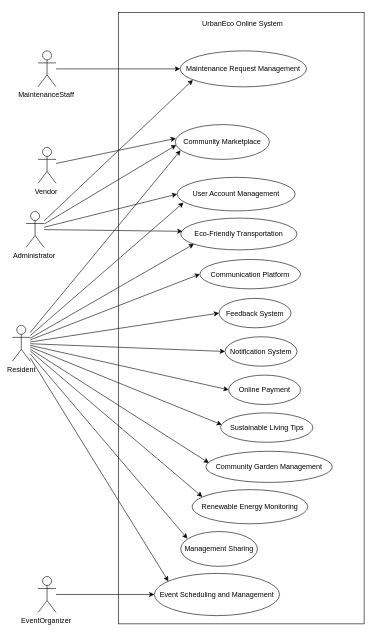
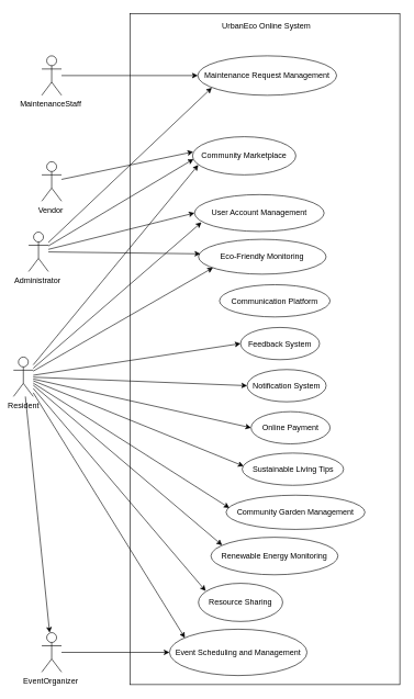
  <mxCell id="0" />
  <mxCell id="1" parent="0" />
  <mxCell id="2" value="" style="group" vertex="1" connectable="0" parent="1"><mxGeometry x="197" y="20" width="410" height="1020" as="geometry" /></mxCell>
  <mxCell id="3" value="" style="rounded=0;whiteSpace=wrap;html=1;" vertex="1" parent="2"><mxGeometry width="410" height="1020" as="geometry" /></mxCell>
  <mxCell id="4" value="UrbanEco Online System" style="text;html=1;align=center;verticalAlign=middle;resizable=0;points=[];autosize=1;strokeColor=none;fillColor=none;" vertex="1" parent="2"><mxGeometry x="130" y="5.774" width="153" height="26" as="geometry" /></mxCell>
  <mxCell id="5" style="edgeStyle=none;rounded=0;orthogonalLoop=1;jettySize=auto;html=1;entryX=0;entryY=0.5;entryDx=0;entryDy=0;" edge="1" parent="1" source="16" target="17"><mxGeometry relative="1" as="geometry"><mxPoint x="325" y="443" as="targetPoint" /></mxGeometry></mxCell>
  <mxCell id="6" style="edgeStyle=none;rounded=0;orthogonalLoop=1;jettySize=auto;html=1;entryX=0;entryY=0.5;entryDx=0;entryDy=0;" edge="1" parent="1" source="16" target="18"><mxGeometry relative="1" as="geometry" /></mxCell>
  <mxCell id="7" style="edgeStyle=none;rounded=0;orthogonalLoop=1;jettySize=auto;html=1;entryX=0.056;entryY=0.74;entryDx=0;entryDy=0;entryPerimeter=0;" edge="1" parent="1" source="16" target="19"><mxGeometry relative="1" as="geometry" /></mxCell>
  <mxCell id="8" style="edgeStyle=none;rounded=0;orthogonalLoop=1;jettySize=auto;html=1;entryX=0.014;entryY=0.404;entryDx=0;entryDy=0;entryPerimeter=0;" edge="1" parent="1" source="16" target="20"><mxGeometry relative="1" as="geometry" /></mxCell>
  <mxCell id="9" style="edgeStyle=none;rounded=0;orthogonalLoop=1;jettySize=auto;html=1;entryX=0.114;entryY=0.814;entryDx=0;entryDy=0;entryPerimeter=0;" edge="1" parent="1" source="16" target="23"><mxGeometry relative="1" as="geometry" /></mxCell>
  <mxCell id="10" style="edgeStyle=none;rounded=0;orthogonalLoop=1;jettySize=auto;html=1;entryX=0.088;entryY=0.211;entryDx=0;entryDy=0;entryPerimeter=0;" edge="1" parent="1" source="16" target="24"><mxGeometry relative="1" as="geometry" /></mxCell>
  <mxCell id="11" style="edgeStyle=none;rounded=0;orthogonalLoop=1;jettySize=auto;html=1;entryX=0;entryY=0.5;entryDx=0;entryDy=0;" edge="1" parent="1" source="16" target="28"><mxGeometry relative="1" as="geometry" /></mxCell>
  <mxCell id="12" style="edgeStyle=none;rounded=0;orthogonalLoop=1;jettySize=auto;html=1;entryX=0.086;entryY=0.201;entryDx=0;entryDy=0;entryPerimeter=0;" edge="1" parent="1" source="16" target="26"><mxGeometry relative="1" as="geometry" /></mxCell>
  <mxCell id="13" style="edgeStyle=none;rounded=0;orthogonalLoop=1;jettySize=auto;html=1;entryX=0.054;entryY=0.753;entryDx=0;entryDy=0;entryPerimeter=0;" edge="1" parent="1" source="16" target="25"><mxGeometry relative="1" as="geometry" /></mxCell>
- <mxCell id="14" style="edgeStyle=none;rounded=0;orthogonalLoop=1;jettySize=auto;html=1;entryX=0;entryY=0.5;entryDx=0;entryDy=0;" edge="1" parent="1" source="16" target="27"><mxGeometry relative="1" as="geometry" /></mxCell>
+ <mxCell id="14" style="edgeStyle=none;rounded=0;orthogonalLoop=1;jettySize=auto;html=1;" edge="1" parent="1" source="16" target="30"><mxGeometry relative="1" as="geometry" /></mxCell>
  <mxCell id="15" style="edgeStyle=none;rounded=0;orthogonalLoop=1;jettySize=auto;html=1;entryX=0.112;entryY=0.187;entryDx=0;entryDy=0;entryPerimeter=0;" edge="1" parent="1" source="16" target="31"><mxGeometry relative="1" as="geometry" /></mxCell>
  <mxCell id="16" value="Resident" style="shape=umlActor;verticalLabelPosition=bottom;verticalAlign=top;html=1;outlineConnect=0;" vertex="1" parent="1"><mxGeometry x="20" y="542" width="30" height="60" as="geometry" /></mxCell>
  <mxCell id="17" value="Notification System" style="ellipse;whiteSpace=wrap;html=1;" vertex="1" parent="1"><mxGeometry x="375" y="561" width="120" height="49" as="geometry" /></mxCell>
  <mxCell id="18" value="Online Payment" style="ellipse;whiteSpace=wrap;html=1;" vertex="1" parent="1"><mxGeometry x="381" y="625" width="120" height="49" as="geometry" /></mxCell>
  <mxCell id="19" value="Community Marketplace" style="ellipse;whiteSpace=wrap;html=1;" vertex="1" parent="1"><mxGeometry x="292" y="207" width="157" height="58" as="geometry" /></mxCell>
  <mxCell id="20" value="Sustainable Living Tips" style="ellipse;whiteSpace=wrap;html=1;" vertex="1" parent="1"><mxGeometry x="367.5" y="688" width="154" height="49" as="geometry" /></mxCell>
  <mxCell id="21" value="Community Garden Management" style="ellipse;whiteSpace=wrap;html=1;" vertex="1" parent="1"><mxGeometry x="343" y="752" width="211" height="52" as="geometry" /></mxCell>
  <mxCell id="22" style="edgeStyle=none;rounded=0;orthogonalLoop=1;jettySize=auto;html=1;entryX=0.024;entryY=0.374;entryDx=0;entryDy=0;entryPerimeter=0;" edge="1" parent="1" source="16" target="21"><mxGeometry relative="1" as="geometry" /></mxCell>
- <mxCell id="23" value="Eco-Friendly Transportation" style="ellipse;whiteSpace=wrap;html=1;" vertex="1" parent="1"><mxGeometry x="301" y="363" width="194" height="53" as="geometry" /></mxCell>
+ <mxCell id="23" value="Eco-Friendly Monitoring" style="ellipse;whiteSpace=wrap;html=1;" vertex="1" parent="1"><mxGeometry x="301" y="363" width="194" height="53" as="geometry" /></mxCell>
  <mxCell id="24" value="Renewable Energy Monitoring" style="ellipse;whiteSpace=wrap;html=1;" vertex="1" parent="1"><mxGeometry x="320" y="816" width="193" height="57" as="geometry" /></mxCell>
  <mxCell id="25" value="User Account Management" style="ellipse;whiteSpace=wrap;html=1;" vertex="1" parent="1"><mxGeometry x="295" y="295" width="197" height="56" as="geometry" /></mxCell>
- <mxCell id="26" value="Management Sharing" style="ellipse;whiteSpace=wrap;html=1;" vertex="1" parent="1"><mxGeometry x="301" y="886" width="128" height="58" as="geometry" /></mxCell>
+ <mxCell id="26" value="Resource Sharing" style="ellipse;whiteSpace=wrap;html=1;" vertex="1" parent="1"><mxGeometry x="301" y="886" width="128" height="58" as="geometry" /></mxCell>
  <mxCell id="27" value="Communication Platform" style="ellipse;whiteSpace=wrap;html=1;" vertex="1" parent="1"><mxGeometry x="333" y="432" width="168" height="49" as="geometry" /></mxCell>
  <mxCell id="28" value="Feedback System" style="ellipse;whiteSpace=wrap;html=1;" vertex="1" parent="1"><mxGeometry x="365" y="497" width="120" height="49" as="geometry" /></mxCell>
  <mxCell id="29" style="edgeStyle=none;rounded=0;orthogonalLoop=1;jettySize=auto;html=1;entryX=0;entryY=0.5;entryDx=0;entryDy=0;" edge="1" parent="1" source="30" target="31"><mxGeometry relative="1" as="geometry" /></mxCell>
  <mxCell id="30" value="EventOrganizer&amp;nbsp;" style="shape=umlActor;verticalLabelPosition=bottom;verticalAlign=top;html=1;outlineConnect=0;" vertex="1" parent="1"><mxGeometry x="63" y="961" width="30" height="60" as="geometry" /></mxCell>
  <mxCell id="31" value="Event Scheduling and Management" style="ellipse;whiteSpace=wrap;html=1;" vertex="1" parent="1"><mxGeometry x="257" y="955.75" width="209" height="70.5" as="geometry" /></mxCell>
  <mxCell id="32" style="edgeStyle=none;rounded=0;orthogonalLoop=1;jettySize=auto;html=1;entryX=0.015;entryY=0.416;entryDx=0;entryDy=0;entryPerimeter=0;" edge="1" parent="1" source="35" target="23"><mxGeometry relative="1" as="geometry" /></mxCell>
  <mxCell id="33" style="edgeStyle=none;rounded=0;orthogonalLoop=1;jettySize=auto;html=1;entryX=0;entryY=0.5;entryDx=0;entryDy=0;" edge="1" parent="1" source="35" target="25"><mxGeometry relative="1" as="geometry" /></mxCell>
  <mxCell id="34" style="edgeStyle=none;rounded=0;orthogonalLoop=1;jettySize=auto;html=1;entryX=0.01;entryY=0.587;entryDx=0;entryDy=0;entryPerimeter=0;" edge="1" parent="1" source="35" target="19"><mxGeometry relative="1" as="geometry" /></mxCell>
  <mxCell id="35" value="Administrator&amp;nbsp;" style="shape=umlActor;verticalLabelPosition=bottom;verticalAlign=top;html=1;outlineConnect=0;" vertex="1" parent="1"><mxGeometry x="43" y="352" width="30" height="60" as="geometry" /></mxCell>
  <mxCell id="36" style="edgeStyle=none;rounded=0;orthogonalLoop=1;jettySize=auto;html=1;" edge="1" parent="1" source="37"><mxGeometry relative="1" as="geometry"><mxPoint x="293" y="230" as="targetPoint" /></mxGeometry></mxCell>
  <mxCell id="37" value="Vendor&amp;nbsp;" style="shape=umlActor;verticalLabelPosition=bottom;verticalAlign=top;html=1;outlineConnect=0;" vertex="1" parent="1"><mxGeometry x="63" y="245" width="30" height="60" as="geometry" /></mxCell>
  <mxCell id="38" style="edgeStyle=none;rounded=0;orthogonalLoop=1;jettySize=auto;html=1;entryX=0;entryY=0.5;entryDx=0;entryDy=0;" edge="1" parent="1" source="39" target="40"><mxGeometry relative="1" as="geometry" /></mxCell>
  <mxCell id="39" value="MaintenanceStaff&amp;nbsp;" style="shape=umlActor;verticalLabelPosition=bottom;verticalAlign=top;html=1;outlineConnect=0;" vertex="1" parent="1"><mxGeometry x="63" y="84" width="30" height="60" as="geometry" /></mxCell>
  <mxCell id="40" value="Maintenance Request Management" style="ellipse;whiteSpace=wrap;html=1;" vertex="1" parent="1"><mxGeometry x="300" y="84" width="211" height="60" as="geometry" /></mxCell>
  <mxCell id="41" style="edgeStyle=none;rounded=0;orthogonalLoop=1;jettySize=auto;html=1;entryX=0.101;entryY=0.809;entryDx=0;entryDy=0;entryPerimeter=0;" edge="1" parent="1" source="35" target="40"><mxGeometry relative="1" as="geometry" /></mxCell>
